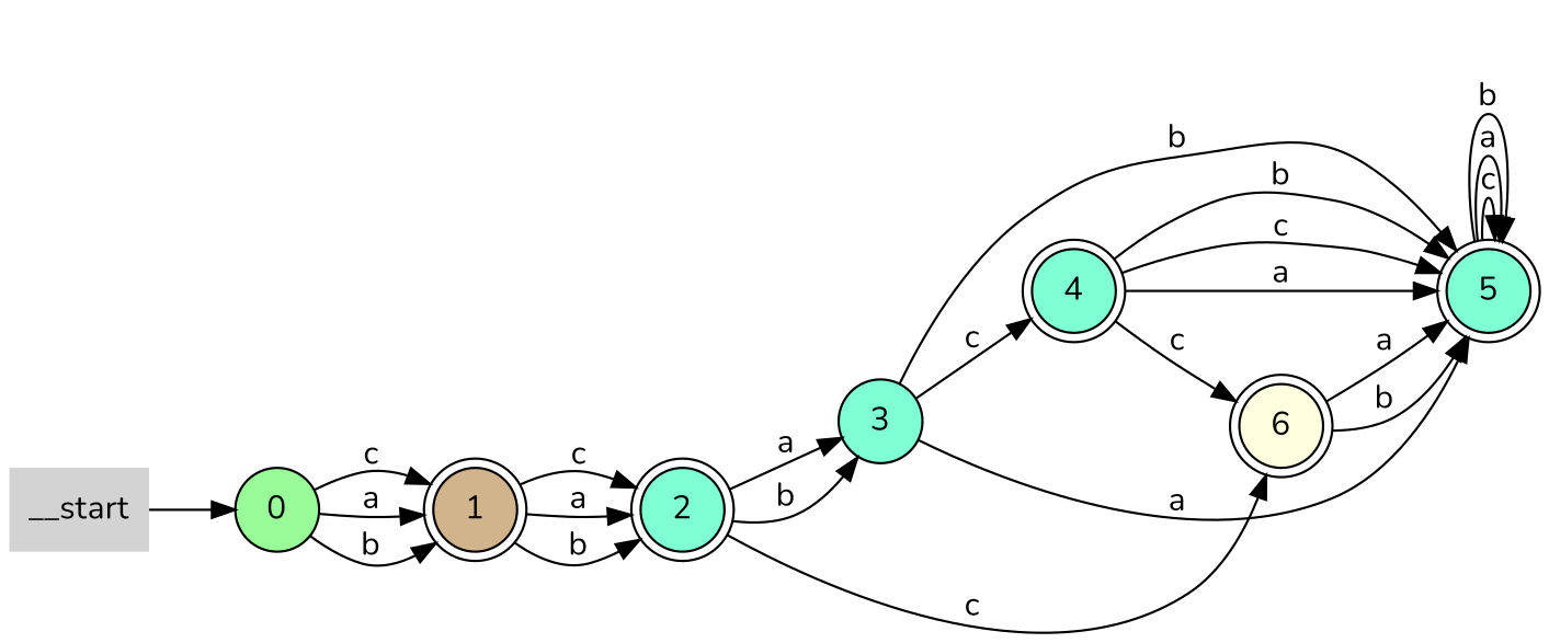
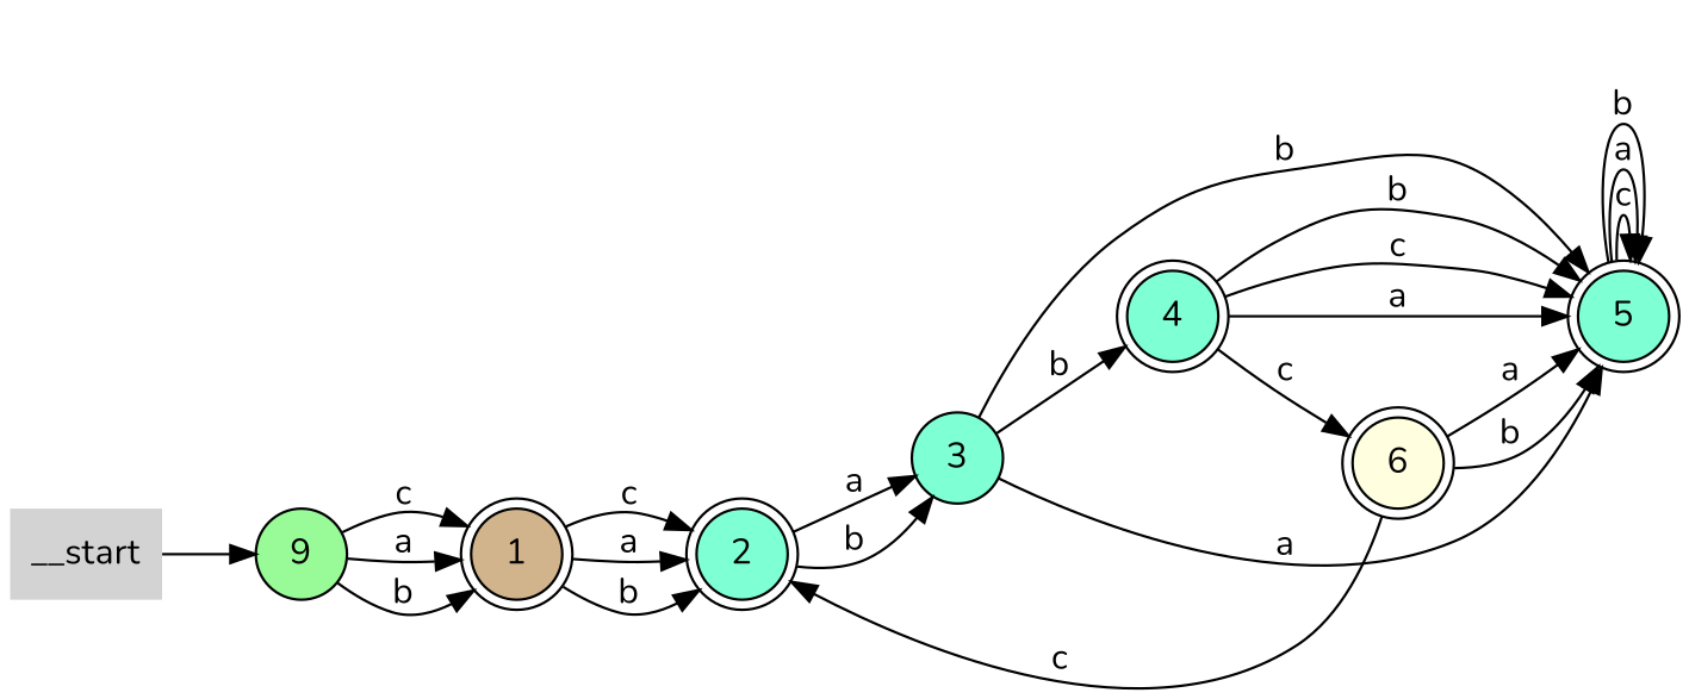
  digraph {
    fontname=Nunito
    rankdir=LR
    node [fillcolor=aquamarine fontname=Nunito shape=doublecircle style=filled]
    edge [fontname=Nunito]
    __start [fillcolor=lightgrey shape=none]
-   n2 [fillcolor=palegreen label=0 shape=circle]
+   n2 [fillcolor=palegreen label=9 shape=circle]
    n3 [fillcolor=tan label=1]
    n4 [label=2]
    n5 [label=3 shape=circle]
    n6 [fillcolor=lightyellow label=6]
    n7 [label=4]
    n8 [label=5]
    __start -> n2
    n2 -> n3 [label=c]
    n2 -> n3 [label=a]
    n2 -> n3 [label=b]
    n3 -> n4 [label=c]
    n3 -> n4 [label=a]
    n3 -> n4 [label=b]
    n4 -> n5 [label=a]
    n4 -> n5 [label=b]
-   n4 -> n6 [label=c]
-   n5 -> n7 [label=c]
+   n6 -> n4 [label=c]
+   n5 -> n7 [label=b]
    n5 -> n8 [label=a]
    n5 -> n8 [label=b]
    n6 -> n8 [label=a]
    n6 -> n8 [label=b]
    n7 -> n6 [label=c]
    n7 -> n8 [label=c]
    n7 -> n8 [label=a]
    n7 -> n8 [label=b]
    n8 -> n8 [label=c]
    n8 -> n8 [label=a]
    n8 -> n8 [label=b]
  }
